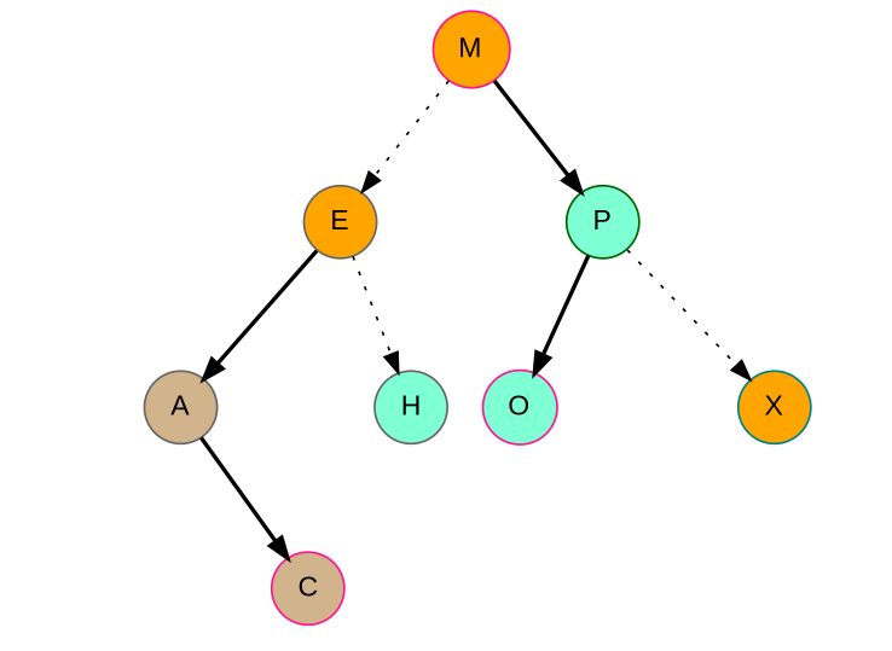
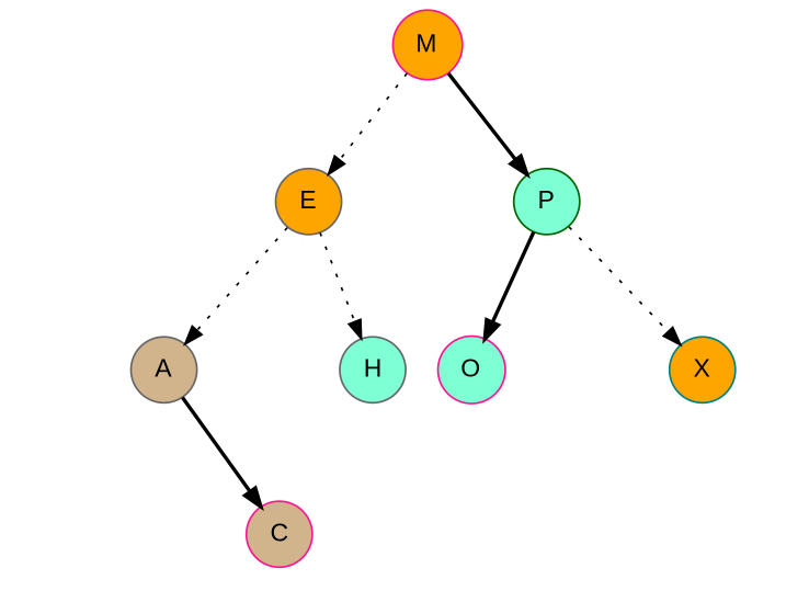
  digraph {
    fontname="Liberation Sans"
    node [fontname="Liberation Sans" shape=circle style=invis]
    edge [fontname="Liberation Sans" style=invis]
    mM [width=0.1]
    E [color=gray40 fillcolor=orange style=filled]
    P [color=darkgreen fillcolor=aquamarine style=filled]
    lE [width=0.1]
    A [color=gray40 fillcolor=tan style=filled]
    H [color=gray40 fillcolor=aquamarine style=filled]
    mP [width=0.1]
    O [color=deeppink fillcolor=aquamarine style=filled]
    X [color=teal fillcolor=orange style=filled]
    lA [width=0.1]
    mA [width=0.1]
    C [color=deeppink fillcolor=tan style=filled]
    mX [width=0.1]
    rX [width=0.1]
    M [color=deeppink fillcolor=orange style=filled]
    lX [width=0.1]
    subgraph sub_1 {
      rank=same
      mM
      E
      P
    }
    subgraph sub_2 {
      rank=same
      lE
      A
      H
    }
    subgraph sub_3 {
      rank=same
      mP
      O
      X
    }
    subgraph sub_4 {
      rank=same
      lA
      mA
      C
    }
    subgraph sub_5 {
      rank=same
      mX
      rX
    }
    mM -> P
    E -> mM
    E -> lE
-   E -> A [style=bold]
+   E -> A [style=dotted]
    E -> H [style=dotted]
    P -> mP
    P -> O [style=bold]
    P -> X [style=dotted]
    lE -> H
    A -> lE
    A -> lA
    A -> mA
    A -> C [style=bold]
    mP -> X
    O -> mP
    X -> mX
    X -> rX
    lA -> mA
    mA -> C
    mX -> rX
    M -> mM
    M -> E [style=dotted]
    M -> P [style=bold]
  }
